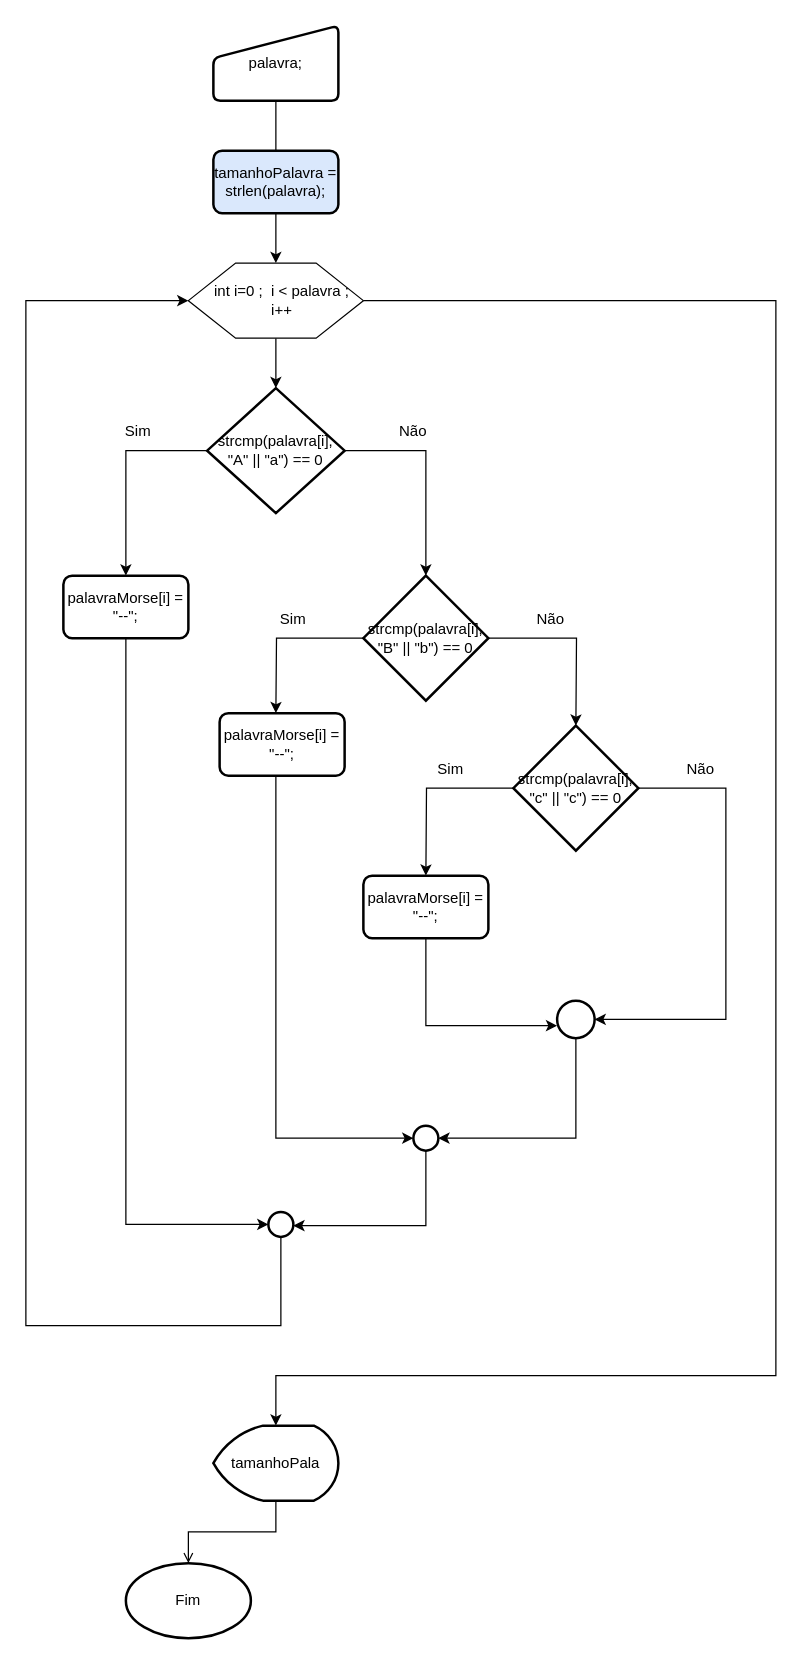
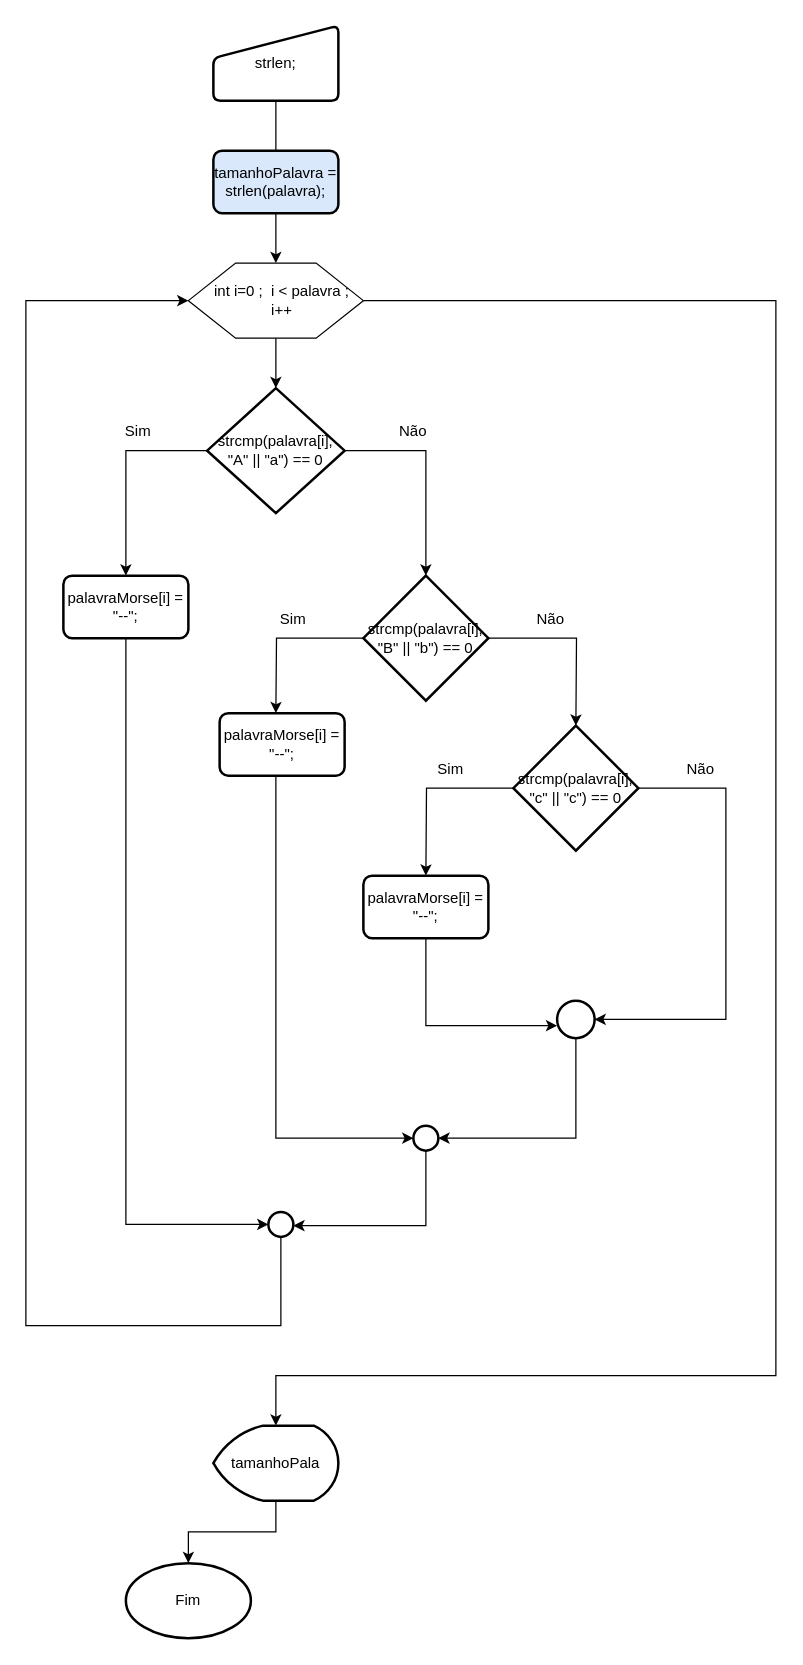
  <mxCell id="0" />
  <mxCell id="1" parent="0" />
  <mxCell id="2" style="edgeStyle=orthogonalEdgeStyle;rounded=0;orthogonalLoop=1;jettySize=auto;html=1;endArrow=none;" edge="1" parent="1" source="3" target="5"><mxGeometry relative="1" as="geometry"><mxPoint x="220" y="120" as="targetPoint" /></mxGeometry></mxCell>
- <mxCell id="3" value="palavra;" style="html=1;strokeWidth=2;shape=manualInput;whiteSpace=wrap;rounded=1;size=26;arcSize=11;" vertex="1" parent="1"><mxGeometry x="170" y="20" width="100" height="60" as="geometry" /></mxCell>
+ <mxCell id="3" value="strlen;" style="html=1;strokeWidth=2;shape=manualInput;whiteSpace=wrap;rounded=1;size=26;arcSize=11;" vertex="1" parent="1"><mxGeometry x="170" y="20" width="100" height="60" as="geometry" /></mxCell>
  <mxCell id="4" style="edgeStyle=orthogonalEdgeStyle;rounded=0;orthogonalLoop=1;jettySize=auto;html=1;entryX=0.5;entryY=0;entryDx=0;entryDy=0;" edge="1" parent="1" source="5" target="8"><mxGeometry relative="1" as="geometry" /></mxCell>
  <mxCell id="5" value="tamanhoPalavra = strlen(palavra);" style="rounded=1;whiteSpace=wrap;html=1;absoluteArcSize=1;arcSize=14;strokeWidth=2;fillColor=#dae8fc;" vertex="1" parent="1"><mxGeometry x="170" y="120" width="100" height="50" as="geometry" /></mxCell>
  <mxCell id="6" style="edgeStyle=orthogonalEdgeStyle;rounded=0;orthogonalLoop=1;jettySize=auto;html=1;" edge="1" parent="1" source="8" target="12"><mxGeometry relative="1" as="geometry"><mxPoint x="220" y="300" as="targetPoint" /></mxGeometry></mxCell>
  <mxCell id="7" style="edgeStyle=orthogonalEdgeStyle;rounded=0;orthogonalLoop=1;jettySize=auto;html=1;" edge="1" parent="1" source="8"><mxGeometry relative="1" as="geometry"><mxPoint x="220" y="1140" as="targetPoint" /><Array as="points"><mxPoint x="620" y="240" /><mxPoint x="620" y="1100" /><mxPoint x="220" y="1100" /></Array></mxGeometry></mxCell>
  <mxCell id="8" value="" style="verticalLabelPosition=bottom;verticalAlign=top;html=1;shape=hexagon;perimeter=hexagonPerimeter2;arcSize=6;size=0.27;" vertex="1" parent="1"><mxGeometry x="150" y="210" width="140" height="60" as="geometry" /></mxCell>
  <mxCell id="9" value="int i=0 ;&amp;nbsp; i &amp;lt; palavra ; i++" style="text;html=1;strokeColor=none;fillColor=none;align=center;verticalAlign=middle;whiteSpace=wrap;rounded=0;" vertex="1" parent="1"><mxGeometry x="160" y="225" width="130" height="30" as="geometry" /></mxCell>
  <mxCell id="10" style="edgeStyle=orthogonalEdgeStyle;rounded=0;orthogonalLoop=1;jettySize=auto;html=1;entryX=0.5;entryY=0;entryDx=0;entryDy=0;" edge="1" parent="1" source="12" target="14"><mxGeometry relative="1" as="geometry"><mxPoint x="100" y="460" as="targetPoint" /></mxGeometry></mxCell>
  <mxCell id="11" style="edgeStyle=orthogonalEdgeStyle;rounded=0;orthogonalLoop=1;jettySize=auto;html=1;" edge="1" parent="1" source="12" target="19"><mxGeometry relative="1" as="geometry"><mxPoint x="340" y="460" as="targetPoint" /></mxGeometry></mxCell>
  <mxCell id="12" value="strcmp(palavra[i], &quot;A&quot; || &quot;a&quot;) == 0" style="strokeWidth=2;html=1;shape=mxgraph.flowchart.decision;whiteSpace=wrap;" vertex="1" parent="1"><mxGeometry x="165" y="310" width="110" height="100" as="geometry" /></mxCell>
  <mxCell id="13" style="edgeStyle=orthogonalEdgeStyle;rounded=0;orthogonalLoop=1;jettySize=auto;html=1;entryX=0;entryY=0.5;entryDx=0;entryDy=0;entryPerimeter=0;" edge="1" parent="1" source="14" target="36"><mxGeometry relative="1" as="geometry"><mxPoint x="100" y="580" as="targetPoint" /><Array as="points"><mxPoint x="100" y="979" /></Array></mxGeometry></mxCell>
  <mxCell id="14" value="palavraMorse[i] = &quot;--&quot;;" style="rounded=1;whiteSpace=wrap;html=1;absoluteArcSize=1;arcSize=14;strokeWidth=2;" vertex="1" parent="1"><mxGeometry x="50" y="460" width="100" height="50" as="geometry" /></mxCell>
  <mxCell id="15" value="Sim" style="text;html=1;strokeColor=none;fillColor=none;align=center;verticalAlign=middle;whiteSpace=wrap;rounded=0;" vertex="1" parent="1"><mxGeometry x="80" y="330" width="60" height="30" as="geometry" /></mxCell>
  <mxCell id="16" value="Não" style="text;html=1;strokeColor=none;fillColor=none;align=center;verticalAlign=middle;whiteSpace=wrap;rounded=0;" vertex="1" parent="1"><mxGeometry x="300" y="330" width="60" height="30" as="geometry" /></mxCell>
  <mxCell id="17" style="edgeStyle=orthogonalEdgeStyle;rounded=0;orthogonalLoop=1;jettySize=auto;html=1;" edge="1" parent="1" source="19"><mxGeometry relative="1" as="geometry"><mxPoint x="220" y="570" as="targetPoint" /></mxGeometry></mxCell>
  <mxCell id="18" style="edgeStyle=orthogonalEdgeStyle;rounded=0;orthogonalLoop=1;jettySize=auto;html=1;" edge="1" parent="1" source="19"><mxGeometry relative="1" as="geometry"><mxPoint x="460" y="580" as="targetPoint" /></mxGeometry></mxCell>
  <mxCell id="19" value="strcmp(palavra[i], &quot;B&quot; || &quot;b&quot;) == 0" style="strokeWidth=2;html=1;shape=mxgraph.flowchart.decision;whiteSpace=wrap;" vertex="1" parent="1"><mxGeometry x="290" y="460" width="100" height="100" as="geometry" /></mxCell>
  <mxCell id="20" value="Sim" style="text;html=1;strokeColor=none;fillColor=none;align=center;verticalAlign=middle;whiteSpace=wrap;rounded=0;" vertex="1" parent="1"><mxGeometry x="204" y="480" width="60" height="30" as="geometry" /></mxCell>
  <mxCell id="21" style="edgeStyle=orthogonalEdgeStyle;rounded=0;orthogonalLoop=1;jettySize=auto;html=1;" edge="1" parent="1" source="22" target="34"><mxGeometry relative="1" as="geometry"><mxPoint x="210" y="750" as="targetPoint" /><Array as="points"><mxPoint x="220" y="910" /></Array></mxGeometry></mxCell>
  <mxCell id="22" value="palavraMorse[i] = &quot;--&quot;;" style="rounded=1;whiteSpace=wrap;html=1;absoluteArcSize=1;arcSize=14;strokeWidth=2;" vertex="1" parent="1"><mxGeometry x="175" y="570" width="100" height="50" as="geometry" /></mxCell>
  <mxCell id="23" style="edgeStyle=orthogonalEdgeStyle;rounded=0;orthogonalLoop=1;jettySize=auto;html=1;" edge="1" parent="1" source="25"><mxGeometry relative="1" as="geometry"><mxPoint x="340" y="700" as="targetPoint" /></mxGeometry></mxCell>
  <mxCell id="24" style="edgeStyle=orthogonalEdgeStyle;rounded=0;orthogonalLoop=1;jettySize=auto;html=1;entryX=1;entryY=0.5;entryDx=0;entryDy=0;entryPerimeter=0;" edge="1" parent="1" source="25" target="32"><mxGeometry relative="1" as="geometry"><mxPoint x="580" y="700" as="targetPoint" /><Array as="points"><mxPoint x="580" y="630" /><mxPoint x="580" y="815" /></Array></mxGeometry></mxCell>
  <mxCell id="25" value="strcmp(palavra[i], &quot;c&quot; || &quot;c&quot;) == 0" style="strokeWidth=2;html=1;shape=mxgraph.flowchart.decision;whiteSpace=wrap;" vertex="1" parent="1"><mxGeometry x="410" y="580" width="100" height="100" as="geometry" /></mxCell>
  <mxCell id="26" value="Sim" style="text;html=1;strokeColor=none;fillColor=none;align=center;verticalAlign=middle;whiteSpace=wrap;rounded=0;" vertex="1" parent="1"><mxGeometry x="330" y="600" width="60" height="30" as="geometry" /></mxCell>
  <mxCell id="27" value="Não" style="text;html=1;strokeColor=none;fillColor=none;align=center;verticalAlign=middle;whiteSpace=wrap;rounded=0;" vertex="1" parent="1"><mxGeometry x="410" y="480" width="60" height="30" as="geometry" /></mxCell>
  <mxCell id="28" value="Não" style="text;html=1;strokeColor=none;fillColor=none;align=center;verticalAlign=middle;whiteSpace=wrap;rounded=0;" vertex="1" parent="1"><mxGeometry x="530" y="600" width="60" height="30" as="geometry" /></mxCell>
  <mxCell id="29" style="edgeStyle=orthogonalEdgeStyle;rounded=0;orthogonalLoop=1;jettySize=auto;html=1;" edge="1" parent="1" source="30" target="32"><mxGeometry relative="1" as="geometry"><mxPoint x="380" y="810" as="targetPoint" /><Array as="points"><mxPoint x="340" y="820" /></Array></mxGeometry></mxCell>
  <mxCell id="30" value="palavraMorse[i] = &quot;--&quot;;" style="rounded=1;whiteSpace=wrap;html=1;absoluteArcSize=1;arcSize=14;strokeWidth=2;" vertex="1" parent="1"><mxGeometry x="290" y="700" width="100" height="50" as="geometry" /></mxCell>
  <mxCell id="31" style="edgeStyle=orthogonalEdgeStyle;rounded=0;orthogonalLoop=1;jettySize=auto;html=1;entryX=1;entryY=0.5;entryDx=0;entryDy=0;entryPerimeter=0;" edge="1" parent="1" source="32" target="34"><mxGeometry relative="1" as="geometry"><Array as="points"><mxPoint x="460" y="910" /></Array></mxGeometry></mxCell>
  <mxCell id="32" value="" style="strokeWidth=2;html=1;shape=mxgraph.flowchart.start_2;whiteSpace=wrap;" vertex="1" parent="1"><mxGeometry x="445" y="800" width="30" height="30" as="geometry" /></mxCell>
  <mxCell id="33" style="edgeStyle=orthogonalEdgeStyle;rounded=0;orthogonalLoop=1;jettySize=auto;html=1;" edge="1" parent="1" source="34" target="36"><mxGeometry relative="1" as="geometry"><mxPoint x="300" y="990" as="targetPoint" /><Array as="points"><mxPoint x="340" y="980" /></Array></mxGeometry></mxCell>
  <mxCell id="34" value="" style="strokeWidth=2;html=1;shape=mxgraph.flowchart.start_2;whiteSpace=wrap;" vertex="1" parent="1"><mxGeometry x="330" y="900" width="20" height="20" as="geometry" /></mxCell>
  <mxCell id="35" style="edgeStyle=orthogonalEdgeStyle;rounded=0;orthogonalLoop=1;jettySize=auto;html=1;entryX=0;entryY=0.5;entryDx=0;entryDy=0;" edge="1" parent="1" source="36" target="8"><mxGeometry relative="1" as="geometry"><Array as="points"><mxPoint x="224" y="1060" /><mxPoint x="20" y="1060" /><mxPoint x="20" y="240" /></Array></mxGeometry></mxCell>
  <mxCell id="36" value="" style="strokeWidth=2;html=1;shape=mxgraph.flowchart.start_2;whiteSpace=wrap;" vertex="1" parent="1"><mxGeometry x="214" y="969" width="20" height="20" as="geometry" /></mxCell>
- <mxCell id="37" style="edgeStyle=orthogonalEdgeStyle;rounded=0;orthogonalLoop=1;jettySize=auto;html=1;endArrow=open;" edge="1" parent="1" source="38" target="39"><mxGeometry relative="1" as="geometry"><mxPoint x="220.059" y="1230" as="targetPoint" /></mxGeometry></mxCell>
+ <mxCell id="37" style="edgeStyle=orthogonalEdgeStyle;rounded=0;orthogonalLoop=1;jettySize=auto;html=1;" edge="1" parent="1" source="38" target="39"><mxGeometry relative="1" as="geometry"><mxPoint x="220.059" y="1230" as="targetPoint" /></mxGeometry></mxCell>
  <mxCell id="38" value="tamanhoPala" style="strokeWidth=2;html=1;shape=mxgraph.flowchart.display;whiteSpace=wrap;" vertex="1" parent="1"><mxGeometry x="170" y="1140" width="100" height="60" as="geometry" /></mxCell>
  <mxCell id="39" value="Fim" style="strokeWidth=2;html=1;shape=mxgraph.flowchart.start_1;whiteSpace=wrap;" vertex="1" parent="1"><mxGeometry x="100" y="1250" width="100" height="60" as="geometry" /></mxCell>
